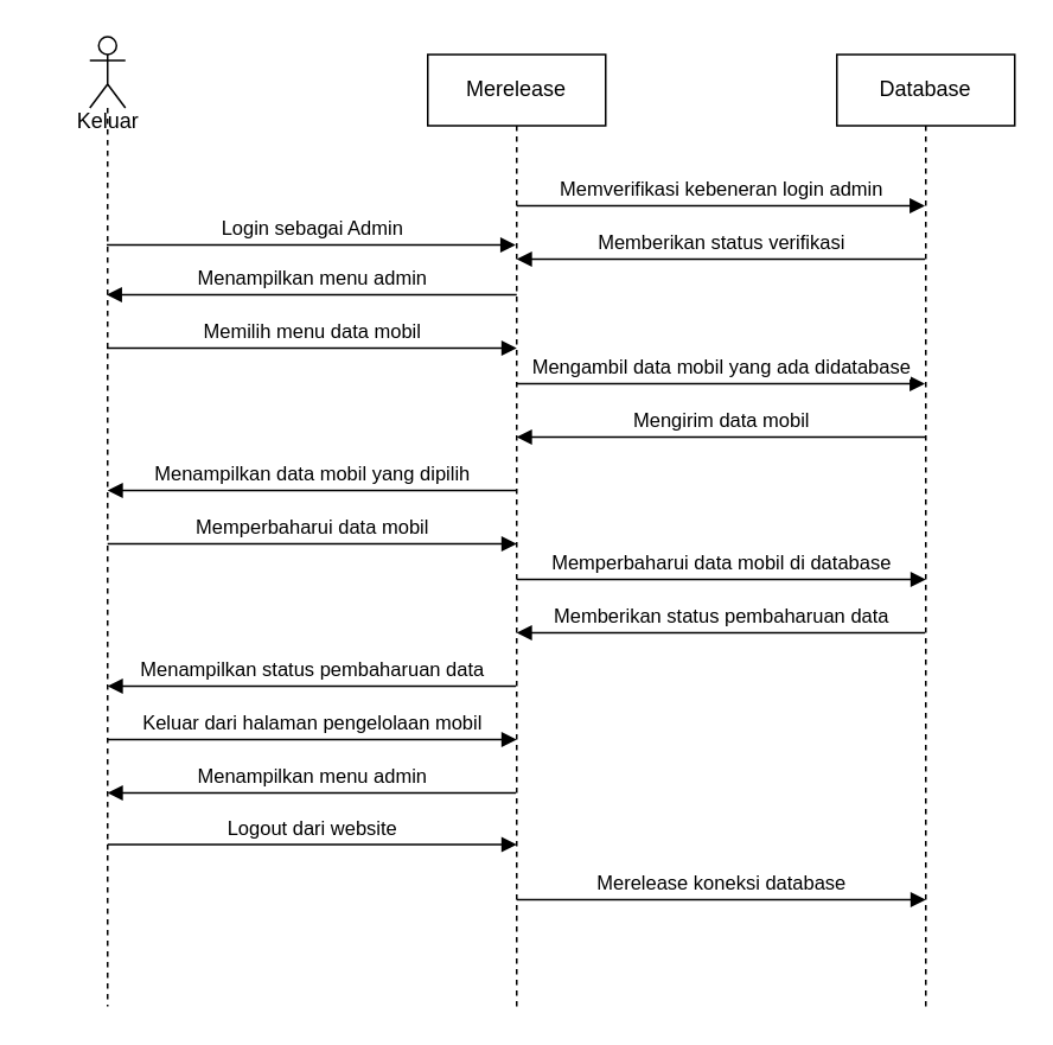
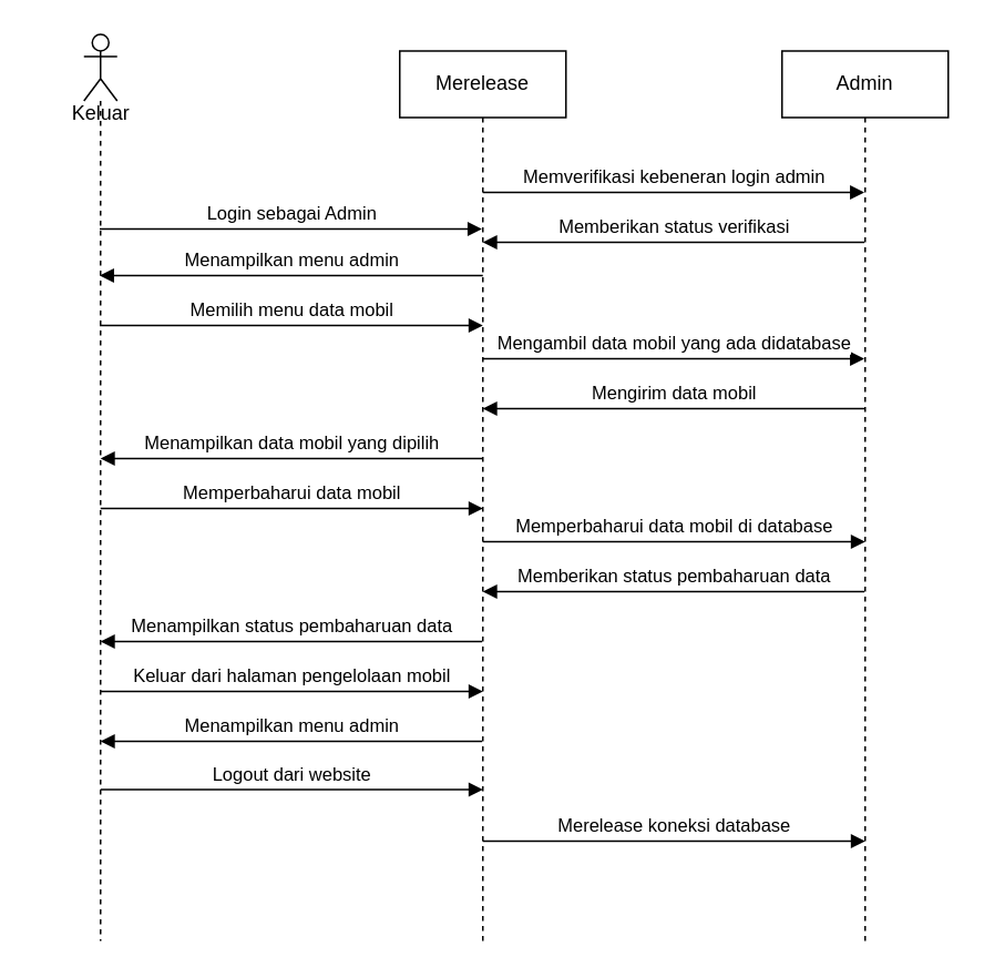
  <mxCell id="0" />
  <mxCell id="1" parent="0" />
  <mxCell id="2" value="Merelease" style="shape=umlLifeline;perimeter=lifelinePerimeter;whiteSpace=wrap;html=1;container=0;dropTarget=0;collapsible=0;recursiveResize=0;outlineConnect=0;portConstraint=eastwest;newEdgeStyle={&quot;edgeStyle&quot;:&quot;elbowEdgeStyle&quot;,&quot;elbow&quot;:&quot;vertical&quot;,&quot;curved&quot;:0,&quot;rounded&quot;:0};" parent="1" vertex="1"><mxGeometry x="240" y="30" width="100" height="535" as="geometry" /></mxCell>
- <mxCell id="3" value="Database" style="shape=umlLifeline;perimeter=lifelinePerimeter;whiteSpace=wrap;html=1;container=0;dropTarget=0;collapsible=0;recursiveResize=0;outlineConnect=0;portConstraint=eastwest;newEdgeStyle={&quot;edgeStyle&quot;:&quot;elbowEdgeStyle&quot;,&quot;elbow&quot;:&quot;vertical&quot;,&quot;curved&quot;:0,&quot;rounded&quot;:0};" parent="1" vertex="1"><mxGeometry x="470" y="30" width="100" height="535" as="geometry" /></mxCell>
+ <mxCell id="3" value="Admin" style="shape=umlLifeline;perimeter=lifelinePerimeter;whiteSpace=wrap;html=1;container=0;dropTarget=0;collapsible=0;recursiveResize=0;outlineConnect=0;portConstraint=eastwest;newEdgeStyle={&quot;edgeStyle&quot;:&quot;elbowEdgeStyle&quot;,&quot;elbow&quot;:&quot;vertical&quot;,&quot;curved&quot;:0,&quot;rounded&quot;:0};" parent="1" vertex="1"><mxGeometry x="470" y="30" width="100" height="535" as="geometry" /></mxCell>
  <mxCell id="4" value="Memverifikasi kebeneran login admin" style="html=1;verticalAlign=bottom;endArrow=block;edgeStyle=elbowEdgeStyle;elbow=vertical;curved=0;rounded=0;" parent="1" target="3" edge="1"><mxGeometry relative="1" as="geometry"><mxPoint x="290" y="115" as="sourcePoint" /><Array as="points"><mxPoint x="375" y="115" /></Array><mxPoint x="460" y="115" as="targetPoint" /></mxGeometry></mxCell>
  <mxCell id="5" value="Memberikan status verifikasi" style="html=1;verticalAlign=bottom;endArrow=block;edgeStyle=elbowEdgeStyle;elbow=vertical;curved=0;rounded=0;" parent="1" source="3" edge="1"><mxGeometry relative="1" as="geometry"><mxPoint x="489.5" y="145" as="sourcePoint" /><Array as="points"><mxPoint x="365" y="145" /></Array><mxPoint x="290" y="145" as="targetPoint" /></mxGeometry></mxCell>
  <mxCell id="6" value="" style="shape=umlLifeline;perimeter=lifelinePerimeter;whiteSpace=wrap;html=1;container=1;dropTarget=0;collapsible=0;recursiveResize=0;outlineConnect=0;portConstraint=eastwest;newEdgeStyle={&quot;curved&quot;:0,&quot;rounded&quot;:0};participant=umlActor;" vertex="1" parent="1"><mxGeometry x="50" y="20" width="20" height="545" as="geometry" /></mxCell>
  <mxCell id="7" value="&lt;span style=&quot;font-weight: normal;&quot;&gt;Keluar&lt;/span&gt;" style="text;align=center;fontStyle=1;verticalAlign=middle;spacingLeft=3;spacingRight=3;strokeColor=none;rotatable=0;points=[[0,0.5],[1,0.5]];portConstraint=eastwest;html=1;" vertex="1" parent="1"><mxGeometry x="20" y="55" width="80" height="26" as="geometry" /></mxCell>
  <mxCell id="8" value="Login sebagai Admin" style="html=1;verticalAlign=bottom;endArrow=block;curved=0;rounded=0;entryX=0.494;entryY=0.2;entryDx=0;entryDy=0;entryPerimeter=0;" edge="1" parent="1" source="6" target="2"><mxGeometry width="80" relative="1" as="geometry"><mxPoint x="128.32" y="94.996" as="sourcePoint" /><mxPoint x="264.5" y="94.996" as="targetPoint" /></mxGeometry></mxCell>
  <mxCell id="9" value="Menampilkan menu admin" style="html=1;verticalAlign=bottom;endArrow=block;edgeStyle=elbowEdgeStyle;elbow=vertical;curved=0;rounded=0;" edge="1" parent="1" target="6"><mxGeometry relative="1" as="geometry"><mxPoint x="290" y="165" as="sourcePoint" /><Array as="points"><mxPoint x="165" y="165" /></Array><mxPoint x="120" y="165" as="targetPoint" /></mxGeometry></mxCell>
  <mxCell id="10" value="Memilih menu data mobil" style="html=1;verticalAlign=bottom;endArrow=block;edgeStyle=elbowEdgeStyle;elbow=vertical;curved=0;rounded=0;" edge="1" parent="1" source="6"><mxGeometry relative="1" as="geometry"><mxPoint x="120" y="195" as="sourcePoint" /><Array as="points"><mxPoint x="205" y="195" /></Array><mxPoint x="290" y="195" as="targetPoint" /></mxGeometry></mxCell>
  <mxCell id="11" value="Mengambil data mobil yang ada didatabase" style="html=1;verticalAlign=bottom;endArrow=block;edgeStyle=elbowEdgeStyle;elbow=vertical;curved=0;rounded=0;" edge="1" parent="1" target="3"><mxGeometry relative="1" as="geometry"><mxPoint x="290" y="215" as="sourcePoint" /><Array as="points"><mxPoint x="405" y="215" /></Array><mxPoint x="490" y="215" as="targetPoint" /></mxGeometry></mxCell>
  <mxCell id="12" value="Mengirim data mobil" style="html=1;verticalAlign=bottom;endArrow=block;edgeStyle=elbowEdgeStyle;elbow=vertical;curved=0;rounded=0;" edge="1" parent="1"><mxGeometry relative="1" as="geometry"><mxPoint x="519.5" y="245" as="sourcePoint" /><Array as="points"><mxPoint x="355" y="245" /></Array><mxPoint x="290" y="245" as="targetPoint" /></mxGeometry></mxCell>
  <mxCell id="13" value="Menampilkan data mobil yang dipilih" style="html=1;verticalAlign=bottom;endArrow=block;edgeStyle=elbowEdgeStyle;elbow=vertical;curved=0;rounded=0;" edge="1" parent="1"><mxGeometry relative="1" as="geometry"><mxPoint x="290" y="275" as="sourcePoint" /><Array as="points"><mxPoint x="135" y="275" /></Array><mxPoint x="60" y="275" as="targetPoint" /></mxGeometry></mxCell>
  <mxCell id="14" value="Memperbaharui data mobil" style="html=1;verticalAlign=bottom;endArrow=block;edgeStyle=elbowEdgeStyle;elbow=vertical;curved=0;rounded=0;" edge="1" parent="1"><mxGeometry relative="1" as="geometry"><mxPoint x="60" y="305" as="sourcePoint" /><Array as="points"><mxPoint x="175" y="305" /></Array><mxPoint x="290" y="305" as="targetPoint" /></mxGeometry></mxCell>
  <mxCell id="15" value="Memperbaharui data mobil di database" style="html=1;verticalAlign=bottom;endArrow=block;edgeStyle=elbowEdgeStyle;elbow=vertical;curved=0;rounded=0;" edge="1" parent="1"><mxGeometry relative="1" as="geometry"><mxPoint x="290" y="325" as="sourcePoint" /><Array as="points"><mxPoint x="405" y="325" /></Array><mxPoint x="520" y="325" as="targetPoint" /></mxGeometry></mxCell>
  <mxCell id="16" value="Memberikan status pembaharuan data&lt;span style=&quot;color: rgba(0, 0, 0, 0); font-family: monospace; font-size: 0px; text-align: start; background-color: rgb(251, 251, 251);&quot;&gt;%3CmxGraphModel%3E%3Croot%3E%3CmxCell%20id%3D%220%22%2F%3E%3CmxCell%20id%3D%221%22%20parent%3D%220%22%2F%3E%3CmxCell%20id%3D%222%22%20value%3D%22Mengirim%20data%20mobil%22%20style%3D%22html%3D1%3BverticalAlign%3Dbottom%3BendArrow%3Dblock%3BedgeStyle%3DelbowEdgeStyle%3Belbow%3Dvertical%3Bcurved%3D0%3Brounded%3D0%3B%22%20edge%3D%221%22%20parent%3D%221%22%3E%3CmxGeometry%20relative%3D%221%22%20as%3D%22geometry%22%3E%3CmxPoint%20x%3D%22589.5%22%20y%3D%22320%22%20as%3D%22sourcePoint%22%2F%3E%3CArray%20as%3D%22points%22%3E%3CmxPoint%20x%3D%22425%22%20y%3D%22320%22%2F%3E%3C%2FArray%3E%3CmxPoint%20x%3D%22360%22%20y%3D%22320%22%20as%3D%22targetPoint%22%2F%3E%3C%2FmxGeometry%3E%3C%2FmxCell%3E%3C%2Froot%3E%3C%2FmxGraphModel%3E&lt;/span&gt;" style="html=1;verticalAlign=bottom;endArrow=block;edgeStyle=elbowEdgeStyle;elbow=vertical;curved=0;rounded=0;" edge="1" parent="1"><mxGeometry relative="1" as="geometry"><mxPoint x="519.5" y="355" as="sourcePoint" /><Array as="points"><mxPoint x="355" y="355" /></Array><mxPoint x="290" y="355" as="targetPoint" /></mxGeometry></mxCell>
  <mxCell id="17" value="Menampilkan status pembaharuan data" style="html=1;verticalAlign=bottom;endArrow=block;edgeStyle=elbowEdgeStyle;elbow=vertical;curved=0;rounded=0;" edge="1" parent="1"><mxGeometry relative="1" as="geometry"><mxPoint x="289.5" y="385" as="sourcePoint" /><Array as="points"><mxPoint x="125" y="385" /></Array><mxPoint x="60" y="385" as="targetPoint" /></mxGeometry></mxCell>
  <mxCell id="18" value="Keluar dari halaman pengelolaan mobil" style="html=1;verticalAlign=bottom;endArrow=block;edgeStyle=elbowEdgeStyle;elbow=vertical;curved=0;rounded=0;" edge="1" parent="1"><mxGeometry relative="1" as="geometry"><mxPoint x="60" y="415" as="sourcePoint" /><Array as="points"><mxPoint x="175" y="415" /></Array><mxPoint x="290" y="415" as="targetPoint" /></mxGeometry></mxCell>
  <mxCell id="19" value="Menampilkan menu admin" style="html=1;verticalAlign=bottom;endArrow=block;edgeStyle=elbowEdgeStyle;elbow=vertical;curved=0;rounded=0;" edge="1" parent="1"><mxGeometry relative="1" as="geometry"><mxPoint x="289.5" y="445" as="sourcePoint" /><Array as="points"><mxPoint x="125" y="445" /></Array><mxPoint x="60" y="445" as="targetPoint" /></mxGeometry></mxCell>
  <mxCell id="20" value="Logout dari website" style="html=1;verticalAlign=bottom;endArrow=block;edgeStyle=elbowEdgeStyle;elbow=vertical;curved=0;rounded=0;" edge="1" parent="1"><mxGeometry relative="1" as="geometry"><mxPoint x="60" y="474" as="sourcePoint" /><Array as="points"><mxPoint x="175" y="474" /></Array><mxPoint x="290" y="474" as="targetPoint" /></mxGeometry></mxCell>
  <mxCell id="21" value="Merelease koneksi database" style="html=1;verticalAlign=bottom;endArrow=block;edgeStyle=elbowEdgeStyle;elbow=vertical;curved=0;rounded=0;" edge="1" parent="1"><mxGeometry relative="1" as="geometry"><mxPoint x="290" y="505" as="sourcePoint" /><Array as="points"><mxPoint x="405" y="505" /></Array><mxPoint x="520" y="505" as="targetPoint" /></mxGeometry></mxCell>
